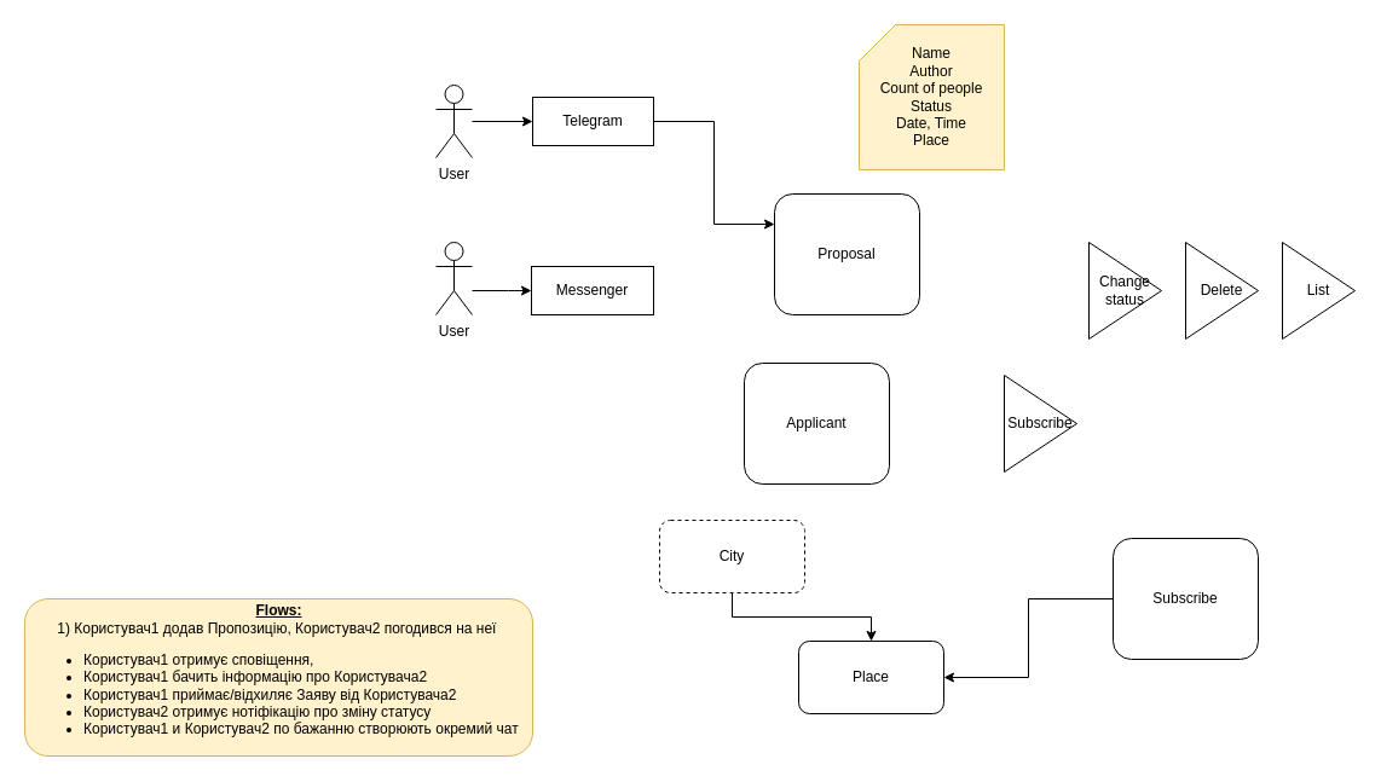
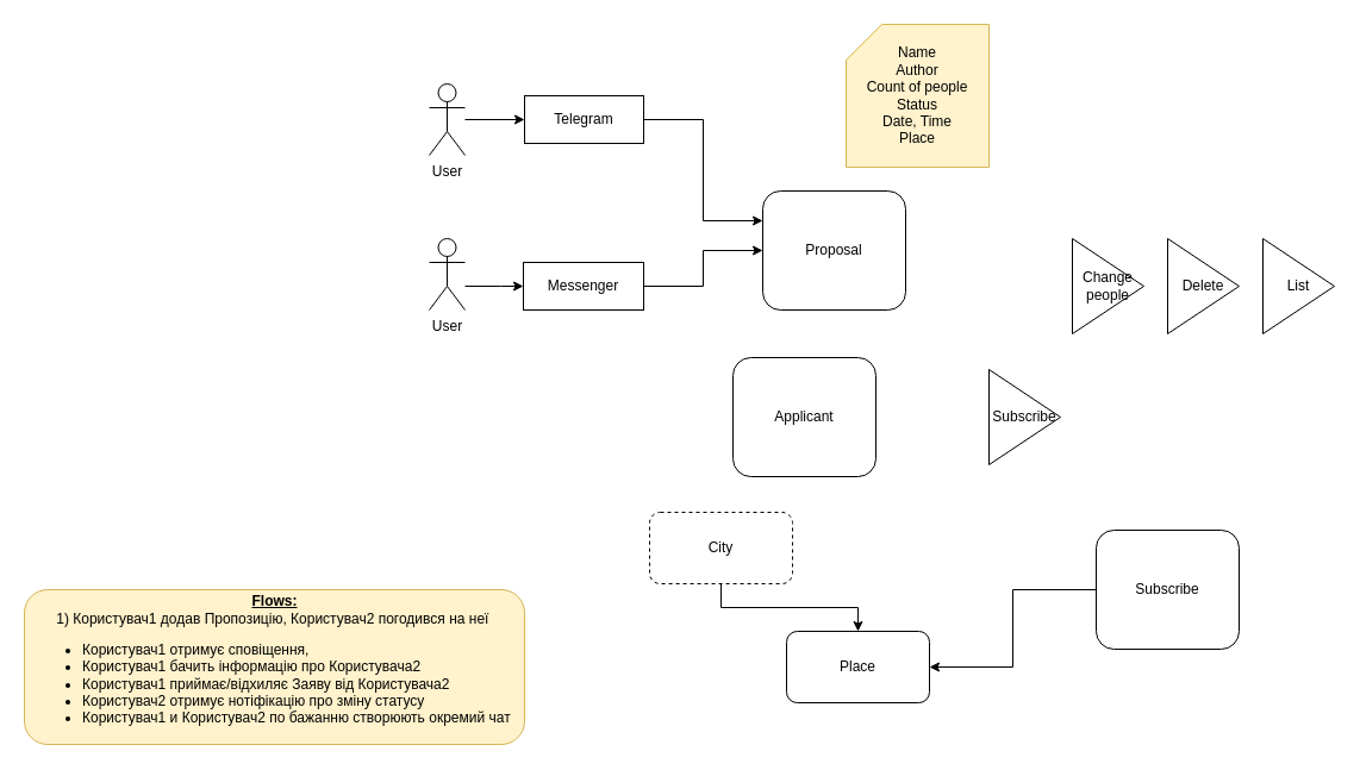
  <mxCell id="0" />
  <mxCell id="1" parent="0" />
  <mxCell id="2" value="Proposal" style="rounded=1;whiteSpace=wrap;html=1;" parent="1" vertex="1"><mxGeometry x="640" y="160" width="120" height="100" as="geometry" /></mxCell>
  <mxCell id="3" style="edgeStyle=orthogonalEdgeStyle;rounded=0;orthogonalLoop=1;jettySize=auto;html=1;entryX=0;entryY=0.5;entryDx=0;entryDy=0;" parent="1" source="4" target="13" edge="1"><mxGeometry relative="1" as="geometry" /></mxCell>
  <mxCell id="4" value="User" style="shape=umlActor;verticalLabelPosition=bottom;verticalAlign=top;html=1;outlineConnect=0;" parent="1" vertex="1"><mxGeometry x="360" y="70" width="30" height="60" as="geometry" /></mxCell>
  <mxCell id="5" style="edgeStyle=orthogonalEdgeStyle;rounded=0;orthogonalLoop=1;jettySize=auto;html=1;entryX=0;entryY=0.5;entryDx=0;entryDy=0;" parent="1" source="6" target="15" edge="1"><mxGeometry relative="1" as="geometry"><Array as="points"><mxPoint x="420" y="240" /><mxPoint x="420" y="240" /></Array></mxGeometry></mxCell>
  <mxCell id="6" value="User" style="shape=umlActor;verticalLabelPosition=bottom;verticalAlign=top;html=1;outlineConnect=0;" parent="1" vertex="1"><mxGeometry x="360" y="200" width="30" height="60" as="geometry" /></mxCell>
  <mxCell id="7" value="Name&lt;br&gt;Author&lt;br&gt;Count of people&lt;br&gt;Status&lt;br&gt;Date, Time&lt;br&gt;Place" style="shape=card;whiteSpace=wrap;html=1;fillColor=#fff2cc;strokeColor=#d6b656;" parent="1" vertex="1"><mxGeometry x="710" y="20" width="120" height="120" as="geometry" /></mxCell>
- <mxCell id="8" value="Change&lt;br&gt;status" style="triangle;whiteSpace=wrap;html=1;" parent="1" vertex="1"><mxGeometry x="900" y="200" width="60" height="80" as="geometry" /></mxCell>
+ <mxCell id="8" value="Change&lt;br&gt;people" style="triangle;whiteSpace=wrap;html=1;" parent="1" vertex="1"><mxGeometry x="900" y="200" width="60" height="80" as="geometry" /></mxCell>
  <mxCell id="9" value="Delete" style="triangle;whiteSpace=wrap;html=1;" parent="1" vertex="1"><mxGeometry x="980" y="200" width="60" height="80" as="geometry" /></mxCell>
  <mxCell id="10" value="Subscribe" style="triangle;whiteSpace=wrap;html=1;" parent="1" vertex="1"><mxGeometry x="830" y="310" width="60" height="80" as="geometry" /></mxCell>
  <mxCell id="11" value="List" style="triangle;whiteSpace=wrap;html=1;" parent="1" vertex="1"><mxGeometry x="1060" y="200" width="60" height="80" as="geometry" /></mxCell>
  <mxCell id="12" style="edgeStyle=orthogonalEdgeStyle;rounded=0;orthogonalLoop=1;jettySize=auto;html=1;entryX=0;entryY=0.25;entryDx=0;entryDy=0;" parent="1" source="13" target="2" edge="1"><mxGeometry relative="1" as="geometry" /></mxCell>
  <mxCell id="13" value="Telegram" style="rounded=0;whiteSpace=wrap;html=1;" parent="1" vertex="1"><mxGeometry x="440" y="80" width="100" height="40" as="geometry" /></mxCell>
+ <mxCell id="14" style="edgeStyle=orthogonalEdgeStyle;rounded=0;orthogonalLoop=1;jettySize=auto;html=1;entryX=0;entryY=0.5;entryDx=0;entryDy=0;" parent="1" source="15" target="2" edge="1"><mxGeometry relative="1" as="geometry" /></mxCell>
  <mxCell id="15" value="Messenger" style="rounded=0;whiteSpace=wrap;html=1;" parent="1" vertex="1"><mxGeometry x="439" y="220" width="101" height="40" as="geometry" /></mxCell>
  <mxCell id="16" style="edgeStyle=orthogonalEdgeStyle;rounded=0;orthogonalLoop=1;jettySize=auto;html=1;" parent="1" source="17" target="18" edge="1"><mxGeometry relative="1" as="geometry" /></mxCell>
  <mxCell id="17" value="City" style="rounded=1;whiteSpace=wrap;html=1;dashed=1;" parent="1" vertex="1"><mxGeometry x="545" y="430" width="120" height="60" as="geometry" /></mxCell>
  <mxCell id="18" value="Place" style="rounded=1;whiteSpace=wrap;html=1;" parent="1" vertex="1"><mxGeometry x="660" y="530" width="120" height="60" as="geometry" /></mxCell>
  <mxCell id="19" value="&lt;b&gt;&lt;u&gt;Flows:&lt;/u&gt;&lt;/b&gt;&lt;br&gt;1) Користувач1 додав Пропозицію, Користувач2 погодився на неї&amp;nbsp;&lt;br&gt;&lt;ul&gt;&lt;li style=&quot;text-align: left&quot;&gt;Користувач1 отримує сповіщення,&lt;/li&gt;&lt;li style=&quot;text-align: left&quot;&gt;Користувач1 бачить інформацію про Користувача2&lt;/li&gt;&lt;li style=&quot;text-align: left&quot;&gt;Користувач1 приймає/відхиляє Заяву від Користувача2&lt;/li&gt;&lt;li style=&quot;text-align: left&quot;&gt;Користувач2 отримує нотіфікацію про зміну статусу&lt;/li&gt;&lt;li style=&quot;text-align: left&quot;&gt;Користувач1 и Користувач2 по бажанню створюють окремий чат&amp;nbsp;&lt;/li&gt;&lt;/ul&gt;" style="text;html=1;resizable=0;autosize=1;align=center;verticalAlign=middle;points=[];fillColor=#fff2cc;strokeColor=#d6b656;rounded=1;sketch=0;glass=0;" parent="1" vertex="1"><mxGeometry x="20" y="495" width="420" height="130" as="geometry" /></mxCell>
  <mxCell id="20" style="edgeStyle=orthogonalEdgeStyle;rounded=0;orthogonalLoop=1;jettySize=auto;html=1;entryX=1;entryY=0.5;entryDx=0;entryDy=0;" parent="1" source="21" target="18" edge="1"><mxGeometry relative="1" as="geometry" /></mxCell>
  <mxCell id="21" value="Subscribe" style="rounded=1;whiteSpace=wrap;html=1;" parent="1" vertex="1"><mxGeometry x="920" y="445" width="120" height="100" as="geometry" /></mxCell>
  <mxCell id="22" value="Applicant" style="rounded=1;whiteSpace=wrap;html=1;" parent="1" vertex="1"><mxGeometry x="615" y="300" width="120" height="100" as="geometry" /></mxCell>
